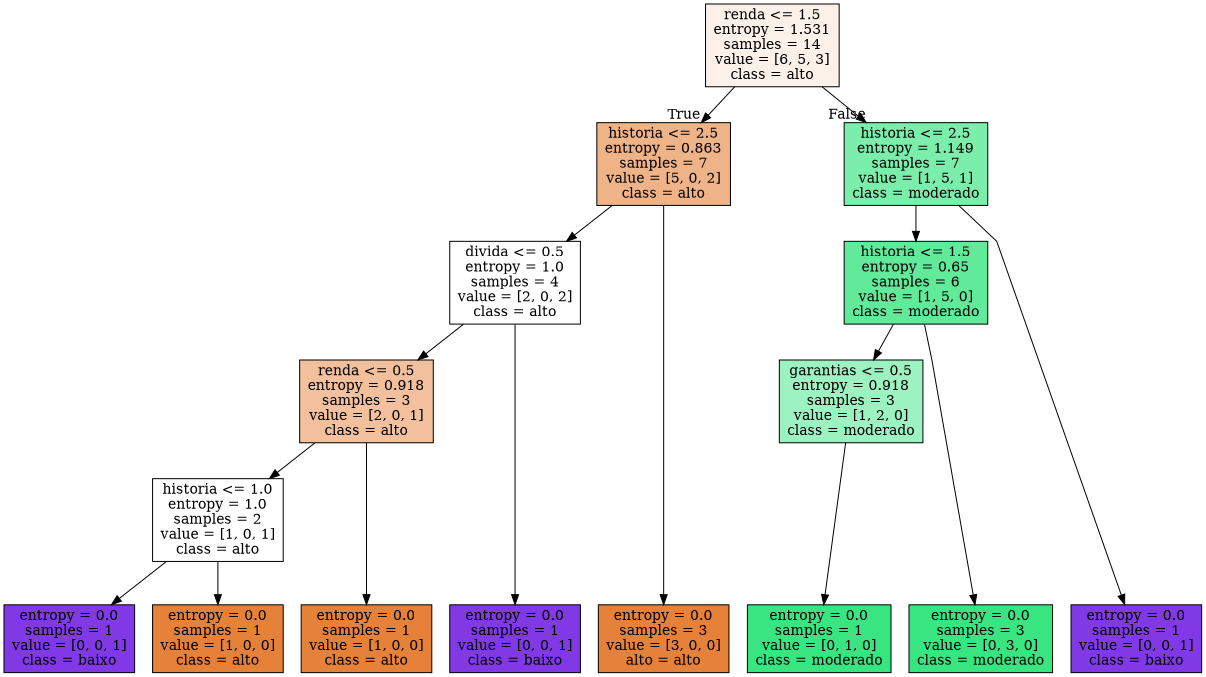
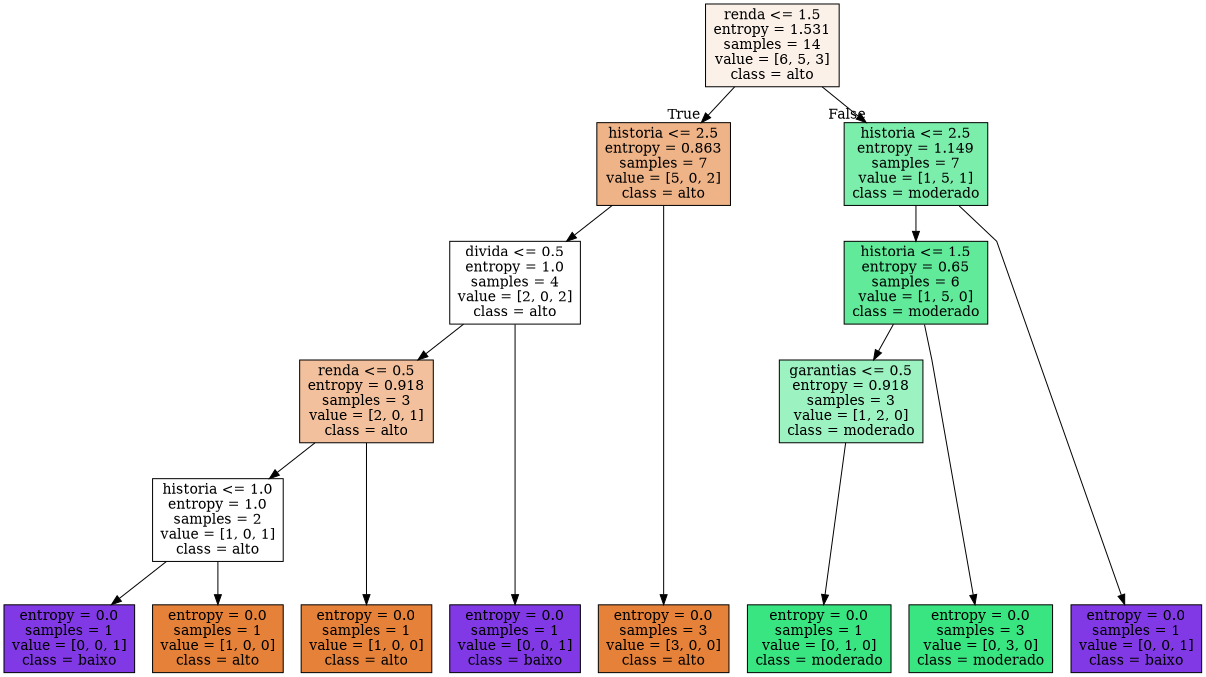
  digraph {
    ranksep=equally
    splines=polyline
    node [color=black fillcolor="#e58139ff" shape=box style=filled]
    n1 [fillcolor="#e581391c" label="renda <= 1.5\nentropy = 1.531\nsamples = 14\nvalue = [6, 5, 3]\nclass = alto"]
    n2 [fillcolor="#e5813999" label="historia <= 2.5\nentropy = 0.863\nsamples = 7\nvalue = [5, 0, 2]\nclass = alto"]
    n3 [fillcolor="#39e581aa" label="historia <= 2.5\nentropy = 1.149\nsamples = 7\nvalue = [1, 5, 1]\nclass = moderado"]
    n4 [fillcolor="#e5813900" label="divida <= 0.5\nentropy = 1.0\nsamples = 4\nvalue = [2, 0, 2]\nclass = alto"]
    n5 [fillcolor="#39e581cc" label="historia <= 1.5\nentropy = 0.65\nsamples = 6\nvalue = [1, 5, 0]\nclass = moderado"]
    n6 [fillcolor="#e581397f" label="renda <= 0.5\nentropy = 0.918\nsamples = 3\nvalue = [2, 0, 1]\nclass = alto"]
    n7 [fillcolor="#39e5817f" label="garantias <= 0.5\nentropy = 0.918\nsamples = 3\nvalue = [1, 2, 0]\nclass = moderado"]
    n8 [fillcolor="#e5813900" label="historia <= 1.0\nentropy = 1.0\nsamples = 2\nvalue = [1, 0, 1]\nclass = alto"]
    n9 [label="entropy = 0.0\nsamples = 1\nvalue = [1, 0, 0]\nclass = alto"]
    n10 [fillcolor="#8139e5ff" label="entropy = 0.0\nsamples = 1\nvalue = [0, 0, 1]\nclass = baixo"]
    n11 [label="entropy = 0.0\nsamples = 1\nvalue = [1, 0, 0]\nclass = alto"]
    n12 [fillcolor="#8139e5ff" label="entropy = 0.0\nsamples = 1\nvalue = [0, 0, 1]\nclass = baixo"]
-   n13 [label="entropy = 0.0\nsamples = 3\nvalue = [3, 0, 0]\nalto = alto"]
+   n13 [label="entropy = 0.0\nsamples = 3\nvalue = [3, 0, 0]\nclass = alto"]
    n14 [fillcolor="#39e581ff" label="entropy = 0.0\nsamples = 3\nvalue = [0, 3, 0]\nclass = moderado"]
    n15 [fillcolor="#39e581ff" label="entropy = 0.0\nsamples = 1\nvalue = [0, 1, 0]\nclass = moderado"]
    n16 [fillcolor="#8139e5ff" label="entropy = 0.0\nsamples = 1\nvalue = [0, 0, 1]\nclass = baixo"]
    subgraph sub_1 {
      rank=same
      n1
    }
    subgraph sub_2 {
      rank=same
      n2
      n3
    }
    subgraph sub_3 {
      rank=same
      n4
      n5
    }
    subgraph sub_4 {
      rank=same
      n6
      n7
    }
    subgraph sub_5 {
      rank=same
      n8
    }
    subgraph sub_6 {
      rank=same
      n9
      n10
      n11
      n12
      n13
      n14
      n15
      n16
    }
    n1 -> n2 [headlabel=True labelangle=45 labeldistance=2.5]
    n1 -> n3 [headlabel=False labelangle=-45 labeldistance=2.5]
    n2 -> n4
    n2 -> n13
    n3 -> n5
    n3 -> n16
    n4 -> n6
    n4 -> n12
    n5 -> n7
    n5 -> n14
    n6 -> n8
    n6 -> n9
    n7 -> n15
    n8 -> n10
    n8 -> n11
  }
